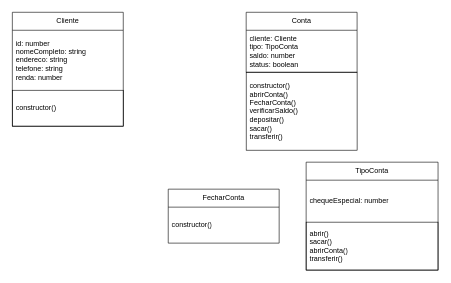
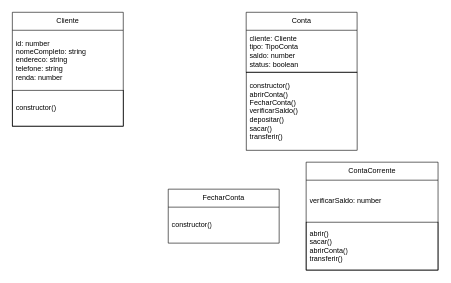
  <mxCell id="0" />
  <mxCell id="1" parent="0" />
  <mxCell id="2" value="Cliente" style="swimlane;fontStyle=0;childLayout=stackLayout;horizontal=1;startSize=30;horizontalStack=0;resizeParent=1;resizeParentMax=0;resizeLast=0;collapsible=1;marginBottom=0;whiteSpace=wrap;html=1;" parent="1" vertex="1"><mxGeometry x="20" y="20" width="185" height="190" as="geometry"><mxRectangle x="375" y="535" width="170" height="30" as="alternateBounds" /></mxGeometry></mxCell>
  <mxCell id="3" value="id: number&lt;br&gt;nomeCompleto: string&lt;br&gt;endereco: string&lt;br&gt;telefone: string&lt;br&gt;renda: number&amp;nbsp;" style="text;strokeColor=none;fillColor=none;align=left;verticalAlign=middle;spacingLeft=4;spacingRight=4;overflow=hidden;points=[[0,0.5],[1,0.5]];portConstraint=eastwest;rotatable=0;whiteSpace=wrap;html=1;" parent="2" vertex="1"><mxGeometry y="30" width="185" height="100" as="geometry" /></mxCell>
  <mxCell id="4" value="constructor()&amp;nbsp;&lt;br&gt;" style="text;strokeColor=default;fillColor=none;align=left;verticalAlign=middle;spacingLeft=4;spacingRight=4;overflow=hidden;points=[[0,0.5],[1,0.5]];portConstraint=eastwest;rotatable=0;whiteSpace=wrap;html=1;" parent="2" vertex="1"><mxGeometry y="130" width="185" height="60" as="geometry" /></mxCell>
  <mxCell id="5" value="Conta" style="swimlane;fontStyle=0;childLayout=stackLayout;horizontal=1;startSize=30;horizontalStack=0;resizeParent=1;resizeParentMax=0;resizeLast=0;collapsible=1;marginBottom=0;whiteSpace=wrap;html=1;" parent="1" vertex="1"><mxGeometry x="410" y="20" width="185" height="100" as="geometry"><mxRectangle x="375" y="535" width="170" height="30" as="alternateBounds" /></mxGeometry></mxCell>
  <mxCell id="6" value="cliente: Cliente&lt;br&gt;tipo: TipoConta&lt;br&gt;saldo: number&lt;br&gt;status: boolean" style="text;strokeColor=none;fillColor=none;align=left;verticalAlign=middle;spacingLeft=4;spacingRight=4;overflow=hidden;points=[[0,0.5],[1,0.5]];portConstraint=eastwest;rotatable=0;whiteSpace=wrap;html=1;" parent="5" vertex="1"><mxGeometry y="30" width="185" height="70" as="geometry" /></mxCell>
  <mxCell id="7" value="FecharConta" style="swimlane;fontStyle=0;childLayout=stackLayout;horizontal=1;startSize=30;horizontalStack=0;resizeParent=1;resizeParentMax=0;resizeLast=0;collapsible=1;marginBottom=0;whiteSpace=wrap;html=1;" parent="1" vertex="1"><mxGeometry x="280" y="315" width="185" height="90" as="geometry"><mxRectangle x="375" y="535" width="170" height="30" as="alternateBounds" /></mxGeometry></mxCell>
  <mxCell id="8" value="constructor()" style="text;align=left;verticalAlign=middle;spacingLeft=4;spacingRight=4;overflow=hidden;points=[[0,0.5],[1,0.5]];portConstraint=eastwest;rotatable=0;whiteSpace=wrap;html=1;" parent="7" vertex="1"><mxGeometry y="30" width="185" height="60" as="geometry" /></mxCell>
- <mxCell id="9" value="TipoConta" style="swimlane;fontStyle=0;childLayout=stackLayout;horizontal=1;startSize=30;horizontalStack=0;resizeParent=1;resizeParentMax=0;resizeLast=0;collapsible=1;marginBottom=0;whiteSpace=wrap;html=1;" parent="1" vertex="1"><mxGeometry x="510" y="270" width="220" height="180" as="geometry"><mxRectangle x="375" y="535" width="170" height="30" as="alternateBounds" /></mxGeometry></mxCell>
- <mxCell id="10" value="chequeEspecial: number" style="text;strokeColor=none;fillColor=none;align=left;verticalAlign=middle;spacingLeft=4;spacingRight=4;overflow=hidden;points=[[0,0.5],[1,0.5]];portConstraint=eastwest;rotatable=0;whiteSpace=wrap;html=1;" parent="9" vertex="1"><mxGeometry y="30" width="220" height="70" as="geometry" /></mxCell>
+ <mxCell id="9" value="ContaCorrente" style="swimlane;fontStyle=0;childLayout=stackLayout;horizontal=1;startSize=30;horizontalStack=0;resizeParent=1;resizeParentMax=0;resizeLast=0;collapsible=1;marginBottom=0;whiteSpace=wrap;html=1;" parent="1" vertex="1"><mxGeometry x="510" y="270" width="220" height="180" as="geometry"><mxRectangle x="375" y="535" width="170" height="30" as="alternateBounds" /></mxGeometry></mxCell>
+ <mxCell id="10" value="verificarSaldo: number" style="text;strokeColor=none;fillColor=none;align=left;verticalAlign=middle;spacingLeft=4;spacingRight=4;overflow=hidden;points=[[0,0.5],[1,0.5]];portConstraint=eastwest;rotatable=0;whiteSpace=wrap;html=1;" parent="9" vertex="1"><mxGeometry y="30" width="220" height="70" as="geometry" /></mxCell>
  <mxCell id="11" value="abrir()&lt;br&gt;sacar()&lt;br&gt;abrirConta()&lt;br&gt;transferir()" style="text;strokeColor=default;fillColor=none;align=left;verticalAlign=middle;spacingLeft=4;spacingRight=4;overflow=hidden;points=[[0,0.5],[1,0.5]];portConstraint=eastwest;rotatable=0;whiteSpace=wrap;html=1;" parent="9" vertex="1"><mxGeometry y="100" width="220" height="80" as="geometry" /></mxCell>
  <mxCell id="12" value="constructor()&lt;br&gt;abrirConta()&lt;br&gt;FecharConta()&lt;br&gt;verificarSaldo()&lt;br&gt;depositar()&lt;br&gt;sacar()&lt;br&gt;transferir()" style="text;strokeColor=default;fillColor=none;align=left;verticalAlign=middle;spacingLeft=4;spacingRight=4;overflow=hidden;points=[[0,0.5],[1,0.5]];portConstraint=eastwest;rotatable=0;whiteSpace=wrap;html=1;" parent="1" vertex="1"><mxGeometry x="410" y="120" width="185" height="130" as="geometry" /></mxCell>
